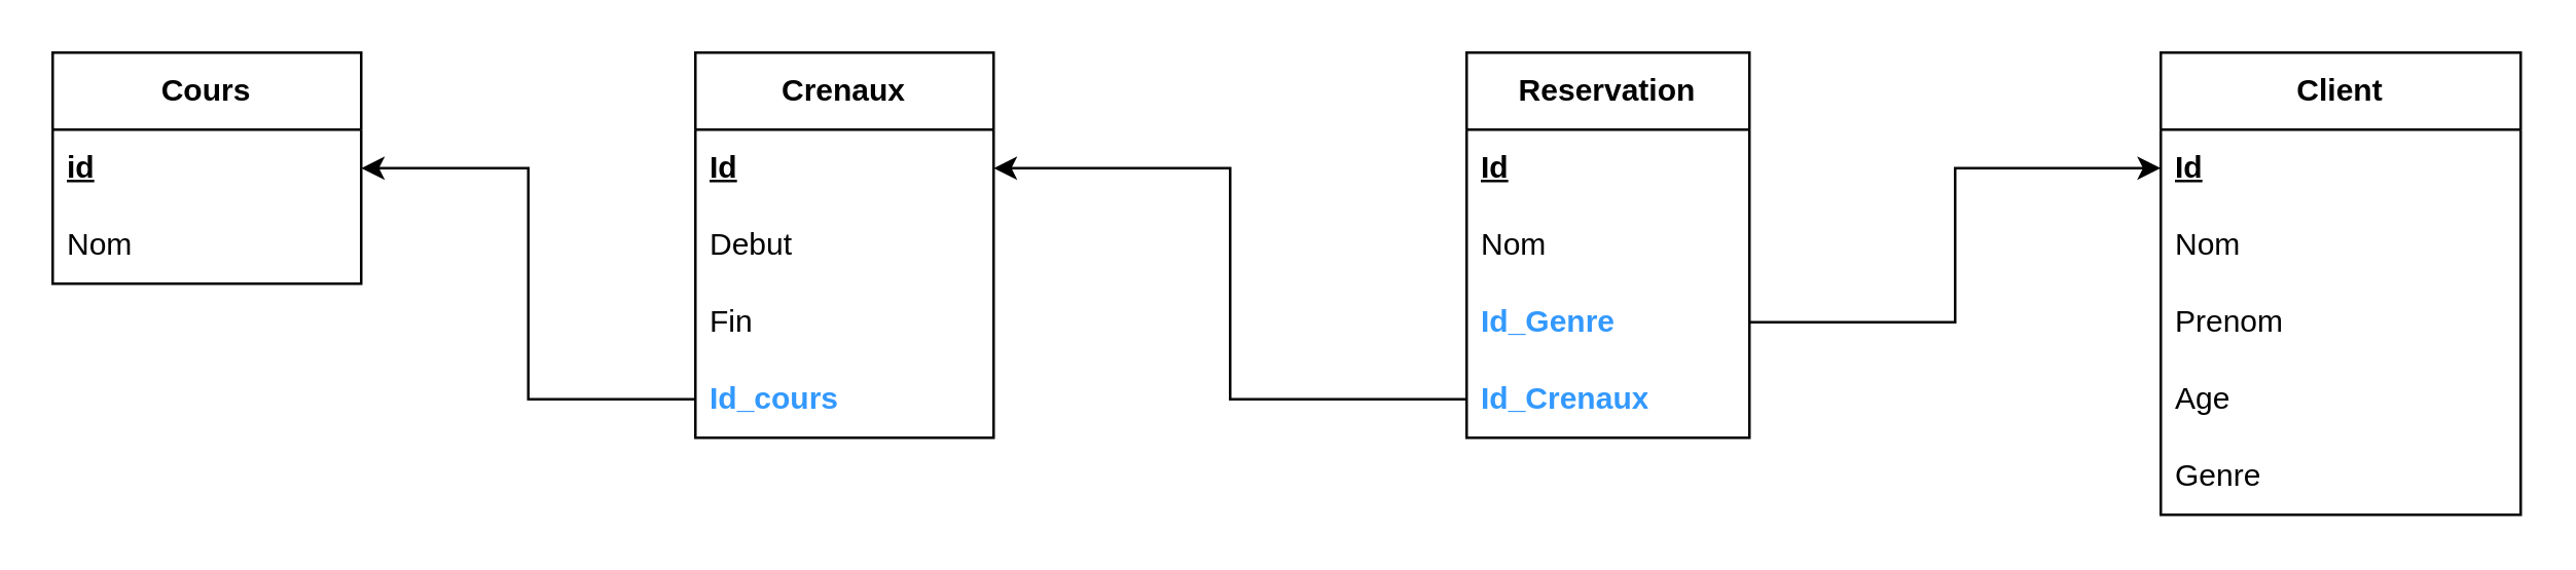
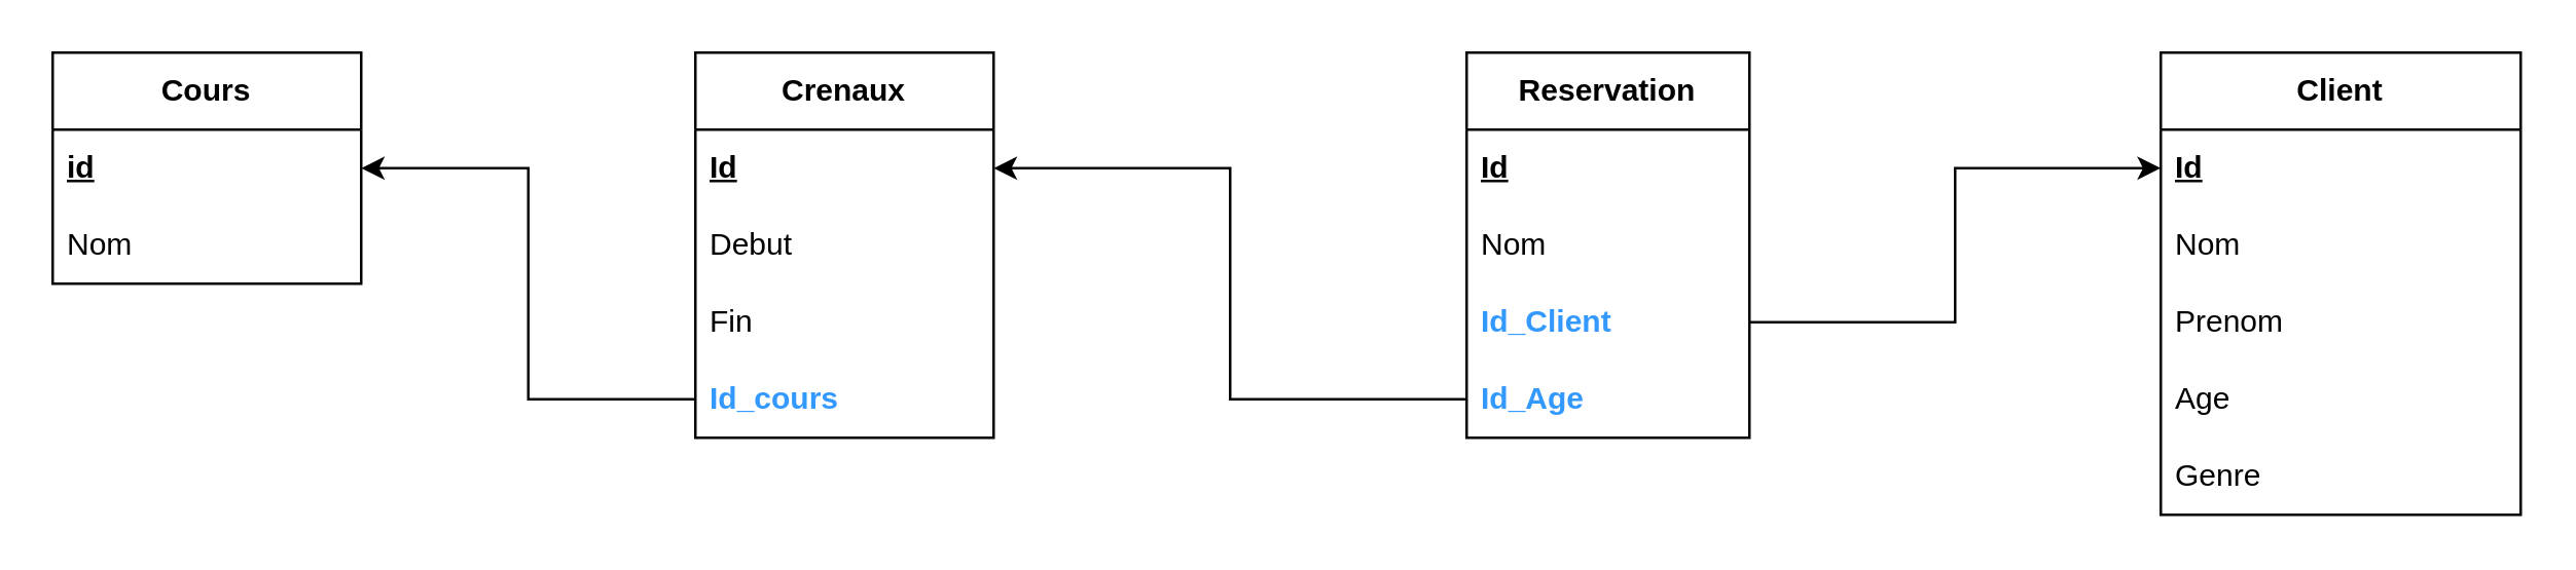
  <mxCell id="0" />
  <mxCell id="1" parent="0" />
  <mxCell id="2" value="&lt;b&gt;Cours&lt;/b&gt;" style="swimlane;fontStyle=0;childLayout=stackLayout;horizontal=1;startSize=30;horizontalStack=0;resizeParent=1;resizeParentMax=0;resizeLast=0;collapsible=1;marginBottom=0;whiteSpace=wrap;html=1;" vertex="1" parent="1"><mxGeometry x="20" y="20" width="120" height="90" as="geometry" /></mxCell>
  <mxCell id="3" value="&lt;u&gt;&lt;b&gt;id&lt;/b&gt;&lt;/u&gt;" style="text;strokeColor=none;fillColor=none;align=left;verticalAlign=middle;spacingLeft=4;spacingRight=4;overflow=hidden;points=[[0,0.5],[1,0.5]];portConstraint=eastwest;rotatable=0;whiteSpace=wrap;html=1;" vertex="1" parent="2"><mxGeometry y="30" width="120" height="30" as="geometry" /></mxCell>
  <mxCell id="4" value="Nom" style="text;strokeColor=none;fillColor=none;align=left;verticalAlign=middle;spacingLeft=4;spacingRight=4;overflow=hidden;points=[[0,0.5],[1,0.5]];portConstraint=eastwest;rotatable=0;whiteSpace=wrap;html=1;" vertex="1" parent="2"><mxGeometry y="60" width="120" height="30" as="geometry" /></mxCell>
  <mxCell id="5" value="&lt;b&gt;Client&lt;/b&gt;" style="swimlane;fontStyle=0;childLayout=stackLayout;horizontal=1;startSize=30;horizontalStack=0;resizeParent=1;resizeParentMax=0;resizeLast=0;collapsible=1;marginBottom=0;whiteSpace=wrap;html=1;" vertex="1" parent="1"><mxGeometry x="840" y="20" width="140" height="180" as="geometry" /></mxCell>
  <mxCell id="6" value="&lt;u&gt;&lt;b&gt;Id&lt;/b&gt;&lt;/u&gt;" style="text;strokeColor=none;fillColor=none;align=left;verticalAlign=middle;spacingLeft=4;spacingRight=4;overflow=hidden;points=[[0,0.5],[1,0.5]];portConstraint=eastwest;rotatable=0;whiteSpace=wrap;html=1;" vertex="1" parent="5"><mxGeometry y="30" width="140" height="30" as="geometry" /></mxCell>
  <mxCell id="7" value="Nom" style="text;strokeColor=none;fillColor=none;align=left;verticalAlign=middle;spacingLeft=4;spacingRight=4;overflow=hidden;points=[[0,0.5],[1,0.5]];portConstraint=eastwest;rotatable=0;whiteSpace=wrap;html=1;" vertex="1" parent="5"><mxGeometry y="60" width="140" height="30" as="geometry" /></mxCell>
  <mxCell id="8" value="Prenom" style="text;strokeColor=none;fillColor=none;align=left;verticalAlign=middle;spacingLeft=4;spacingRight=4;overflow=hidden;points=[[0,0.5],[1,0.5]];portConstraint=eastwest;rotatable=0;whiteSpace=wrap;html=1;" vertex="1" parent="5"><mxGeometry y="90" width="140" height="30" as="geometry" /></mxCell>
  <mxCell id="9" value="Age" style="text;strokeColor=none;fillColor=none;align=left;verticalAlign=middle;spacingLeft=4;spacingRight=4;overflow=hidden;points=[[0,0.5],[1,0.5]];portConstraint=eastwest;rotatable=0;whiteSpace=wrap;html=1;" vertex="1" parent="5"><mxGeometry y="120" width="140" height="30" as="geometry" /></mxCell>
  <mxCell id="10" value="Genre" style="text;strokeColor=none;fillColor=none;align=left;verticalAlign=middle;spacingLeft=4;spacingRight=4;overflow=hidden;points=[[0,0.5],[1,0.5]];portConstraint=eastwest;rotatable=0;whiteSpace=wrap;html=1;" vertex="1" parent="5"><mxGeometry y="150" width="140" height="30" as="geometry" /></mxCell>
  <mxCell id="11" value="&lt;b&gt;Reservation&lt;/b&gt;" style="swimlane;fontStyle=0;childLayout=stackLayout;horizontal=1;startSize=30;horizontalStack=0;resizeParent=1;resizeParentMax=0;resizeLast=0;collapsible=1;marginBottom=0;whiteSpace=wrap;html=1;" vertex="1" parent="1"><mxGeometry x="570" y="20" width="110" height="150" as="geometry" /></mxCell>
  <mxCell id="12" value="&lt;u&gt;&lt;b&gt;Id&lt;/b&gt;&lt;/u&gt;" style="text;strokeColor=none;fillColor=none;align=left;verticalAlign=middle;spacingLeft=4;spacingRight=4;overflow=hidden;points=[[0,0.5],[1,0.5]];portConstraint=eastwest;rotatable=0;whiteSpace=wrap;html=1;" vertex="1" parent="11"><mxGeometry y="30" width="110" height="30" as="geometry" /></mxCell>
  <mxCell id="13" value="Nom" style="text;strokeColor=none;fillColor=none;align=left;verticalAlign=middle;spacingLeft=4;spacingRight=4;overflow=hidden;points=[[0,0.5],[1,0.5]];portConstraint=eastwest;rotatable=0;whiteSpace=wrap;html=1;" vertex="1" parent="11"><mxGeometry y="60" width="110" height="30" as="geometry" /></mxCell>
- <mxCell id="14" value="&lt;font style=&quot;color: rgb(51, 153, 255);&quot;&gt;&lt;b&gt;Id_Genre&lt;/b&gt;&lt;/font&gt;" style="text;strokeColor=none;fillColor=none;align=left;verticalAlign=middle;spacingLeft=4;spacingRight=4;overflow=hidden;points=[[0,0.5],[1,0.5]];portConstraint=eastwest;rotatable=0;whiteSpace=wrap;html=1;" vertex="1" parent="11"><mxGeometry y="90" width="110" height="30" as="geometry" /></mxCell>
- <mxCell id="15" value="&lt;b&gt;&lt;font style=&quot;color: rgb(51, 153, 255);&quot;&gt;Id_Crenaux&lt;/font&gt;&lt;/b&gt;" style="text;strokeColor=none;fillColor=none;align=left;verticalAlign=middle;spacingLeft=4;spacingRight=4;overflow=hidden;points=[[0,0.5],[1,0.5]];portConstraint=eastwest;rotatable=0;whiteSpace=wrap;html=1;" vertex="1" parent="11"><mxGeometry y="120" width="110" height="30" as="geometry" /></mxCell>
+ <mxCell id="14" value="&lt;font style=&quot;color: rgb(51, 153, 255);&quot;&gt;&lt;b&gt;Id_Client&lt;/b&gt;&lt;/font&gt;" style="text;strokeColor=none;fillColor=none;align=left;verticalAlign=middle;spacingLeft=4;spacingRight=4;overflow=hidden;points=[[0,0.5],[1,0.5]];portConstraint=eastwest;rotatable=0;whiteSpace=wrap;html=1;" vertex="1" parent="11"><mxGeometry y="90" width="110" height="30" as="geometry" /></mxCell>
+ <mxCell id="15" value="&lt;b&gt;&lt;font style=&quot;color: rgb(51, 153, 255);&quot;&gt;Id_Age&lt;/font&gt;&lt;/b&gt;" style="text;strokeColor=none;fillColor=none;align=left;verticalAlign=middle;spacingLeft=4;spacingRight=4;overflow=hidden;points=[[0,0.5],[1,0.5]];portConstraint=eastwest;rotatable=0;whiteSpace=wrap;html=1;" vertex="1" parent="11"><mxGeometry y="120" width="110" height="30" as="geometry" /></mxCell>
  <mxCell id="16" value="&lt;b&gt;Crenaux&lt;/b&gt;" style="swimlane;fontStyle=0;childLayout=stackLayout;horizontal=1;startSize=30;horizontalStack=0;resizeParent=1;resizeParentMax=0;resizeLast=0;collapsible=1;marginBottom=0;whiteSpace=wrap;html=1;" vertex="1" parent="1"><mxGeometry x="270" y="20" width="116" height="150" as="geometry" /></mxCell>
  <mxCell id="17" value="&lt;b&gt;&lt;u&gt;Id&lt;/u&gt;&lt;/b&gt;" style="text;strokeColor=none;fillColor=none;align=left;verticalAlign=middle;spacingLeft=4;spacingRight=4;overflow=hidden;points=[[0,0.5],[1,0.5]];portConstraint=eastwest;rotatable=0;whiteSpace=wrap;html=1;" vertex="1" parent="16"><mxGeometry y="30" width="116" height="30" as="geometry" /></mxCell>
  <mxCell id="18" value="Debut" style="text;strokeColor=none;fillColor=none;align=left;verticalAlign=middle;spacingLeft=4;spacingRight=4;overflow=hidden;points=[[0,0.5],[1,0.5]];portConstraint=eastwest;rotatable=0;whiteSpace=wrap;html=1;" vertex="1" parent="16"><mxGeometry y="60" width="116" height="30" as="geometry" /></mxCell>
  <mxCell id="19" value="Fin" style="text;strokeColor=none;fillColor=none;align=left;verticalAlign=middle;spacingLeft=4;spacingRight=4;overflow=hidden;points=[[0,0.5],[1,0.5]];portConstraint=eastwest;rotatable=0;whiteSpace=wrap;html=1;" vertex="1" parent="16"><mxGeometry y="90" width="116" height="30" as="geometry" /></mxCell>
  <mxCell id="20" value="&lt;font style=&quot;color: rgb(51, 153, 255);&quot;&gt;&lt;b style=&quot;&quot;&gt;Id_cours&lt;/b&gt;&lt;/font&gt;" style="text;strokeColor=none;fillColor=none;align=left;verticalAlign=middle;spacingLeft=4;spacingRight=4;overflow=hidden;points=[[0,0.5],[1,0.5]];portConstraint=eastwest;rotatable=0;whiteSpace=wrap;html=1;" vertex="1" parent="16"><mxGeometry y="120" width="116" height="30" as="geometry" /></mxCell>
  <mxCell id="21" style="edgeStyle=orthogonalEdgeStyle;rounded=0;orthogonalLoop=1;jettySize=auto;html=1;exitX=1;exitY=0.5;exitDx=0;exitDy=0;entryX=0;entryY=0.5;entryDx=0;entryDy=0;" edge="1" parent="1" source="14" target="6"><mxGeometry relative="1" as="geometry" /></mxCell>
  <mxCell id="22" style="edgeStyle=orthogonalEdgeStyle;rounded=0;orthogonalLoop=1;jettySize=auto;html=1;entryX=1;entryY=0.5;entryDx=0;entryDy=0;" edge="1" parent="1" source="15" target="17"><mxGeometry relative="1" as="geometry"><mxPoint x="460" y="120" as="targetPoint" /></mxGeometry></mxCell>
  <mxCell id="23" style="edgeStyle=orthogonalEdgeStyle;rounded=0;orthogonalLoop=1;jettySize=auto;html=1;entryX=1;entryY=0.5;entryDx=0;entryDy=0;" edge="1" parent="1" source="20" target="3"><mxGeometry relative="1" as="geometry" /></mxCell>
